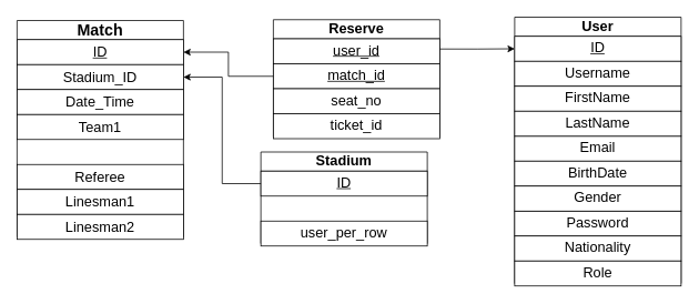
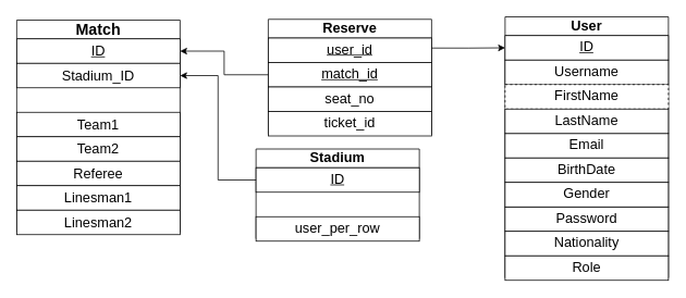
  <mxCell id="0" />
  <mxCell id="1" parent="0" />
  <mxCell id="2" value="" style="group" vertex="1" connectable="0" parent="1"><mxGeometry x="20" y="24" width="200" height="263" as="geometry" /></mxCell>
  <mxCell id="3" value="&lt;font style=&quot;font-size: 19px;&quot;&gt;Match&lt;/font&gt;" style="swimlane;whiteSpace=wrap;html=1;" vertex="1" parent="2"><mxGeometry width="200" height="260" as="geometry" /></mxCell>
  <mxCell id="4" value="&lt;font style=&quot;font-size: 17px;&quot;&gt;&lt;u&gt;ID&lt;/u&gt;&lt;/font&gt;" style="whiteSpace=wrap;html=1;fontSize=19;" vertex="1" parent="3"><mxGeometry y="23" width="200" height="30" as="geometry" /></mxCell>
  <mxCell id="5" value="&lt;font style=&quot;font-size: 17px;&quot;&gt;Stadium_ID&lt;/font&gt;" style="whiteSpace=wrap;html=1;fontSize=19;" vertex="1" parent="2"><mxGeometry y="53" width="200" height="30" as="geometry" /></mxCell>
- <mxCell id="6" value="&lt;font style=&quot;font-size: 17px;&quot;&gt;Date_Time&lt;/font&gt;" style="whiteSpace=wrap;html=1;fontSize=19;" vertex="1" parent="2"><mxGeometry y="83" width="200" height="30" as="geometry" /></mxCell>
  <mxCell id="7" value="&lt;font style=&quot;font-size: 17px;&quot;&gt;Team1&lt;/font&gt;" style="whiteSpace=wrap;html=1;fontSize=19;" vertex="1" parent="2"><mxGeometry y="113" width="200" height="30" as="geometry" /></mxCell>
+ <mxCell id="8" value="&lt;font style=&quot;font-size: 17px;&quot;&gt;Team2&lt;/font&gt;" style="whiteSpace=wrap;html=1;fontSize=19;" vertex="1" parent="2"><mxGeometry y="143" width="200" height="30" as="geometry" /></mxCell>
  <mxCell id="9" value="&lt;span style=&quot;font-size: 17px;&quot;&gt;Referee&lt;/span&gt;" style="whiteSpace=wrap;html=1;fontSize=19;" vertex="1" parent="2"><mxGeometry y="173" width="200" height="30" as="geometry" /></mxCell>
  <mxCell id="10" value="&lt;font style=&quot;font-size: 17px;&quot;&gt;Linesman1&lt;/font&gt;" style="whiteSpace=wrap;html=1;fontSize=19;" vertex="1" parent="2"><mxGeometry y="203" width="200" height="30" as="geometry" /></mxCell>
  <mxCell id="11" value="&lt;font style=&quot;font-size: 17px;&quot;&gt;Linesman2&lt;/font&gt;" style="whiteSpace=wrap;html=1;fontSize=19;" vertex="1" parent="2"><mxGeometry y="233" width="200" height="30" as="geometry" /></mxCell>
  <mxCell id="12" value="" style="group" vertex="1" connectable="0" parent="1"><mxGeometry x="618" y="20" width="200" height="323" as="geometry" /></mxCell>
  <mxCell id="13" value="User" style="swimlane;whiteSpace=wrap;html=1;fontSize=17;" vertex="1" parent="12"><mxGeometry width="200" height="320" as="geometry" /></mxCell>
  <mxCell id="14" value="&lt;u&gt;ID&lt;/u&gt;" style="rounded=0;whiteSpace=wrap;html=1;fontSize=17;" vertex="1" parent="13"><mxGeometry y="23" width="200" height="30" as="geometry" /></mxCell>
  <mxCell id="15" value="Email" style="rounded=0;whiteSpace=wrap;html=1;fontSize=17;" vertex="1" parent="13"><mxGeometry y="143" width="200" height="30" as="geometry" /></mxCell>
  <mxCell id="16" value="Password" style="rounded=0;whiteSpace=wrap;html=1;fontSize=17;" vertex="1" parent="13"><mxGeometry y="233" width="200" height="30" as="geometry" /></mxCell>
  <mxCell id="17" value="Username" style="rounded=0;whiteSpace=wrap;html=1;fontSize=17;" vertex="1" parent="12"><mxGeometry y="53" width="200" height="30" as="geometry" /></mxCell>
- <mxCell id="18" value="FirstName" style="rounded=0;whiteSpace=wrap;html=1;fontSize=17;" vertex="1" parent="12"><mxGeometry y="83" width="200" height="30" as="geometry" /></mxCell>
+ <mxCell id="18" value="FirstName" style="rounded=0;whiteSpace=wrap;html=1;fontSize=17;dashed=1;" vertex="1" parent="12"><mxGeometry y="83" width="200" height="30" as="geometry" /></mxCell>
  <mxCell id="19" value="LastName" style="rounded=0;whiteSpace=wrap;html=1;fontSize=17;" vertex="1" parent="12"><mxGeometry y="113" width="200" height="30" as="geometry" /></mxCell>
  <mxCell id="20" value="BirthDate" style="rounded=0;whiteSpace=wrap;html=1;fontSize=17;" vertex="1" parent="12"><mxGeometry y="173" width="200" height="30" as="geometry" /></mxCell>
  <mxCell id="21" value="Gender" style="rounded=0;whiteSpace=wrap;html=1;fontSize=17;" vertex="1" parent="12"><mxGeometry y="203" width="200" height="30" as="geometry" /></mxCell>
  <mxCell id="22" value="Nationality" style="rounded=0;whiteSpace=wrap;html=1;fontSize=17;" vertex="1" parent="12"><mxGeometry y="263" width="200" height="30" as="geometry" /></mxCell>
  <mxCell id="23" value="Role" style="rounded=0;whiteSpace=wrap;html=1;fontSize=17;" vertex="1" parent="12"><mxGeometry y="293" width="200" height="30" as="geometry" /></mxCell>
  <mxCell id="24" value="" style="group" vertex="1" connectable="0" parent="1"><mxGeometry x="328" y="23" width="200" height="143" as="geometry" /></mxCell>
  <mxCell id="25" value="Reserve" style="swimlane;whiteSpace=wrap;html=1;fontSize=17;" vertex="1" parent="24"><mxGeometry width="200" height="141" as="geometry" /></mxCell>
  <mxCell id="26" value="&lt;u&gt;user_id&lt;/u&gt;" style="whiteSpace=wrap;html=1;fontSize=17;" vertex="1" parent="25"><mxGeometry y="23" width="200" height="30" as="geometry" /></mxCell>
  <mxCell id="27" value="&lt;u&gt;match_id&lt;/u&gt;" style="whiteSpace=wrap;html=1;fontSize=17;" vertex="1" parent="25"><mxGeometry y="53" width="200" height="30" as="geometry" /></mxCell>
  <mxCell id="28" value="seat_no" style="whiteSpace=wrap;html=1;fontSize=17;" vertex="1" parent="25"><mxGeometry y="83" width="200" height="30" as="geometry" /></mxCell>
  <mxCell id="29" value="ticket_id" style="whiteSpace=wrap;html=1;fontSize=17;" vertex="1" parent="24"><mxGeometry y="113" width="200" height="30" as="geometry" /></mxCell>
  <mxCell id="30" style="edgeStyle=orthogonalEdgeStyle;rounded=0;orthogonalLoop=1;jettySize=auto;html=1;exitX=0;exitY=0.5;exitDx=0;exitDy=0;fontSize=17;entryX=1;entryY=0.5;entryDx=0;entryDy=0;" edge="1" parent="1" source="27" target="4"><mxGeometry relative="1" as="geometry"><mxPoint x="258" y="79" as="targetPoint" /></mxGeometry></mxCell>
  <mxCell id="31" style="edgeStyle=orthogonalEdgeStyle;rounded=0;orthogonalLoop=1;jettySize=auto;html=1;exitX=1;exitY=0.25;exitDx=0;exitDy=0;entryX=0;entryY=0.5;entryDx=0;entryDy=0;fontSize=17;" edge="1" parent="1" source="25" target="14"><mxGeometry relative="1" as="geometry" /></mxCell>
  <mxCell id="32" value="" style="group" vertex="1" connectable="0" parent="1"><mxGeometry x="313" y="182" width="200" height="110" as="geometry" /></mxCell>
  <mxCell id="33" value="Stadium" style="swimlane;whiteSpace=wrap;html=1;fontSize=17;" vertex="1" parent="32"><mxGeometry width="200" height="110" as="geometry" /></mxCell>
  <mxCell id="34" value="&lt;u&gt;ID&lt;/u&gt;" style="whiteSpace=wrap;html=1;fontSize=17;" vertex="1" parent="33"><mxGeometry y="23" width="200" height="30" as="geometry" /></mxCell>
  <mxCell id="35" value="user_per_row" style="whiteSpace=wrap;html=1;fontSize=17;" vertex="1" parent="33"><mxGeometry y="83" width="200" height="30" as="geometry" /></mxCell>
  <mxCell id="36" style="edgeStyle=orthogonalEdgeStyle;rounded=0;orthogonalLoop=1;jettySize=auto;html=1;exitX=0;exitY=0.5;exitDx=0;exitDy=0;entryX=1;entryY=0.5;entryDx=0;entryDy=0;fontSize=17;" edge="1" parent="1" source="34" target="5"><mxGeometry relative="1" as="geometry" /></mxCell>
